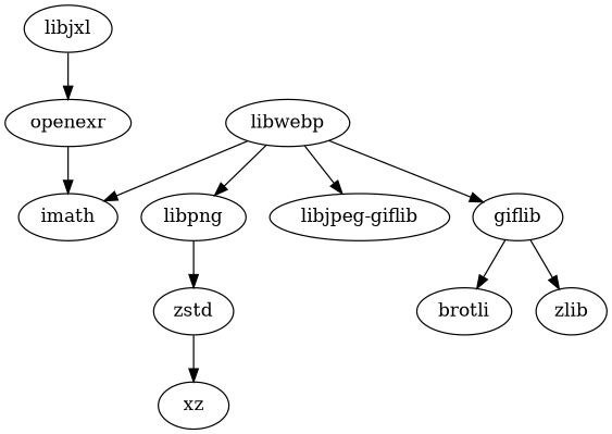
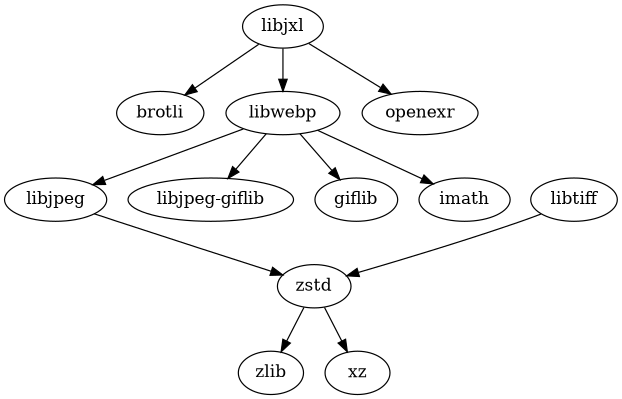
  digraph {
    libjxl
    brotli
    libwebp
    openexr
-   libpng
+   libpng [label=libjpeg]
    n6 [label="libjpeg-giflib"]
    giflib
    imath
    zstd
+   libtiff
    zlib
    xz
-   giflib -> brotli
+   libjxl -> brotli
+   libjxl -> libwebp
    libjxl -> openexr
    libwebp -> libpng
    libwebp -> n6
    libwebp -> giflib
    libwebp -> imath
-   openexr -> imath
    libpng -> zstd
-   giflib -> zlib
+   zstd -> zlib
    zstd -> xz
+   libtiff -> zstd
  }
